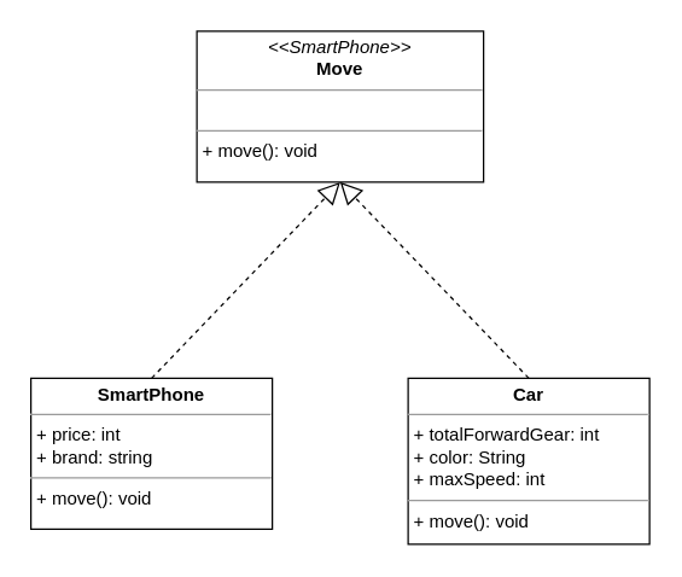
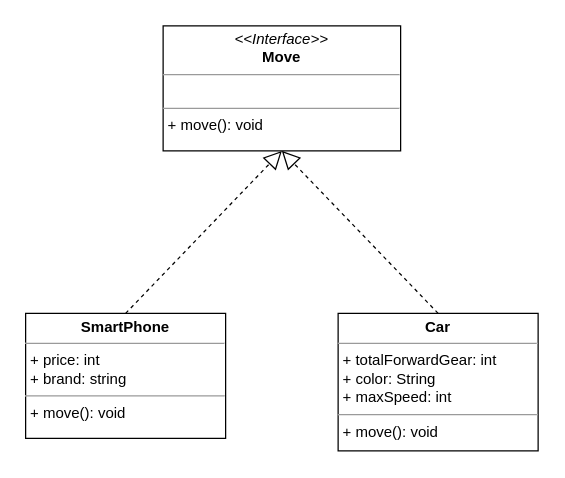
  <mxCell id="0" />
  <mxCell id="1" parent="0" />
- <mxCell id="2" value="&lt;p style=&quot;margin:0px;margin-top:4px;text-align:center;&quot;&gt;&lt;i&gt;&amp;lt;&amp;lt;SmartPhone&amp;gt;&amp;gt;&lt;/i&gt;&lt;br&gt;&lt;b&gt;Move&lt;/b&gt;&lt;/p&gt;&lt;hr size=&quot;1&quot;&gt;&lt;p style=&quot;margin:0px;margin-left:4px;&quot;&gt;&lt;br&gt;&lt;/p&gt;&lt;hr size=&quot;1&quot;&gt;&lt;p style=&quot;margin:0px;margin-left:4px;&quot;&gt;+ move(): void&lt;/p&gt;" style="verticalAlign=top;align=left;overflow=fill;fontSize=12;fontFamily=Helvetica;html=1;whiteSpace=wrap;" parent="1" vertex="1"><mxGeometry x="130" y="20" width="190" height="100" as="geometry" /></mxCell>
+ <mxCell id="2" value="&lt;p style=&quot;margin:0px;margin-top:4px;text-align:center;&quot;&gt;&lt;i&gt;&amp;lt;&amp;lt;Interface&amp;gt;&amp;gt;&lt;/i&gt;&lt;br&gt;&lt;b&gt;Move&lt;/b&gt;&lt;/p&gt;&lt;hr size=&quot;1&quot;&gt;&lt;p style=&quot;margin:0px;margin-left:4px;&quot;&gt;&lt;br&gt;&lt;/p&gt;&lt;hr size=&quot;1&quot;&gt;&lt;p style=&quot;margin:0px;margin-left:4px;&quot;&gt;+ move(): void&lt;/p&gt;" style="verticalAlign=top;align=left;overflow=fill;fontSize=12;fontFamily=Helvetica;html=1;whiteSpace=wrap;" parent="1" vertex="1"><mxGeometry x="130" y="20" width="190" height="100" as="geometry" /></mxCell>
  <mxCell id="3" value="" style="endArrow=block;dashed=1;endFill=0;endSize=12;html=1;rounded=0;exitX=0.5;exitY=0;exitDx=0;exitDy=0;entryX=0.5;entryY=1;entryDx=0;entryDy=0;" parent="1" source="6" target="2" edge="1"><mxGeometry width="160" relative="1" as="geometry"><mxPoint x="320" y="250" as="sourcePoint" /><mxPoint x="295" y="220" as="targetPoint" /></mxGeometry></mxCell>
  <mxCell id="4" value="" style="endArrow=block;dashed=1;endFill=0;endSize=12;html=1;rounded=0;exitX=0.5;exitY=0;exitDx=0;exitDy=0;entryX=0.5;entryY=1;entryDx=0;entryDy=0;" edge="1" parent="1" source="5" target="2"><mxGeometry width="160" relative="1" as="geometry"><mxPoint x="121.88" y="251.144" as="sourcePoint" /><mxPoint x="220" y="140" as="targetPoint" /></mxGeometry></mxCell>
  <mxCell id="5" value="&lt;p style=&quot;margin:0px;margin-top:4px;text-align:center;&quot;&gt;&lt;b&gt;SmartPhone&lt;/b&gt;&lt;/p&gt;&lt;hr size=&quot;1&quot;&gt;&lt;p style=&quot;margin:0px;margin-left:4px;&quot;&gt;+ price: int&lt;/p&gt;&lt;p style=&quot;margin:0px;margin-left:4px;&quot;&gt;+ brand: string&lt;/p&gt;&lt;hr size=&quot;1&quot;&gt;&lt;p style=&quot;margin:0px;margin-left:4px;&quot;&gt;+ move(): void&lt;/p&gt;" style="verticalAlign=top;align=left;overflow=fill;fontSize=12;fontFamily=Helvetica;html=1;whiteSpace=wrap;" vertex="1" parent="1"><mxGeometry x="20" y="250" width="160" height="100" as="geometry" /></mxCell>
  <mxCell id="6" value="&lt;p style=&quot;margin:0px;margin-top:4px;text-align:center;&quot;&gt;&lt;b&gt;Car&lt;/b&gt;&lt;/p&gt;&lt;hr size=&quot;1&quot;&gt;&lt;p style=&quot;margin:0px;margin-left:4px;&quot;&gt;+ totalForwardGear: int&lt;/p&gt;&lt;p style=&quot;margin:0px;margin-left:4px;&quot;&gt;+ color: String&lt;/p&gt;&lt;p style=&quot;margin:0px;margin-left:4px;&quot;&gt;+ maxSpeed: int&lt;/p&gt;&lt;hr size=&quot;1&quot;&gt;&lt;p style=&quot;margin:0px;margin-left:4px;&quot;&gt;+ move(): void&lt;/p&gt;" style="verticalAlign=top;align=left;overflow=fill;fontSize=12;fontFamily=Helvetica;html=1;whiteSpace=wrap;" vertex="1" parent="1"><mxGeometry x="270" y="250" width="160" height="110" as="geometry" /></mxCell>
